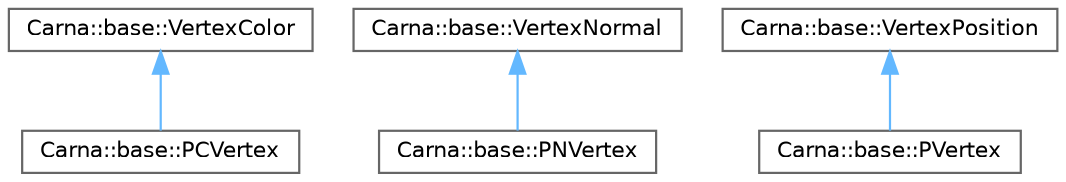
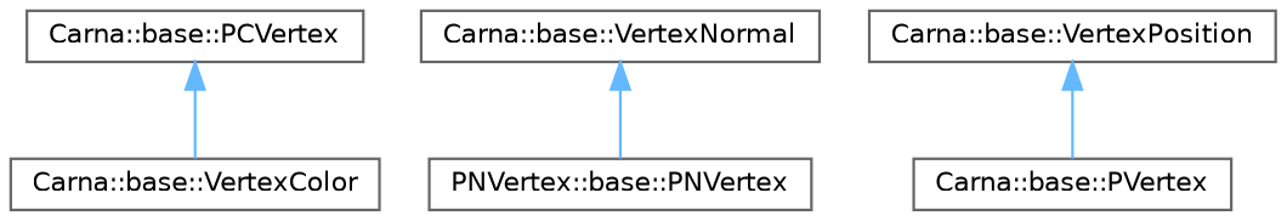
  digraph {
    rankdir=TB
    node [color=grey40 fillcolor=white fontname=Helvetica fontsize=10 shape=box style=filled]
    edge [color=steelblue1 dir=back fontname=Helvetica fontsize=10 labelfontname=Helvetica labelfontsize=10 style=solid]
    n1 [height=0.2 label="Carna::base::VertexColor" width=0.4]
    n2 [height=0.2 label="Carna::base::PCVertex" width=0.4]
    n3 [height=0.2 label="Carna::base::VertexNormal" width=0.4]
-   n4 [height=0.2 label="Carna::base::PNVertex" width=0.4]
+   n4 [height=0.2 label="PNVertex::base::PNVertex" width=0.4]
    n5 [height=0.2 label="Carna::base::VertexPosition" width=0.4]
    n6 [height=0.2 label="Carna::base::PVertex" width=0.4]
-   n1 -> n2
+   n2 -> n1
    n3 -> n4
    n5 -> n6
  }
